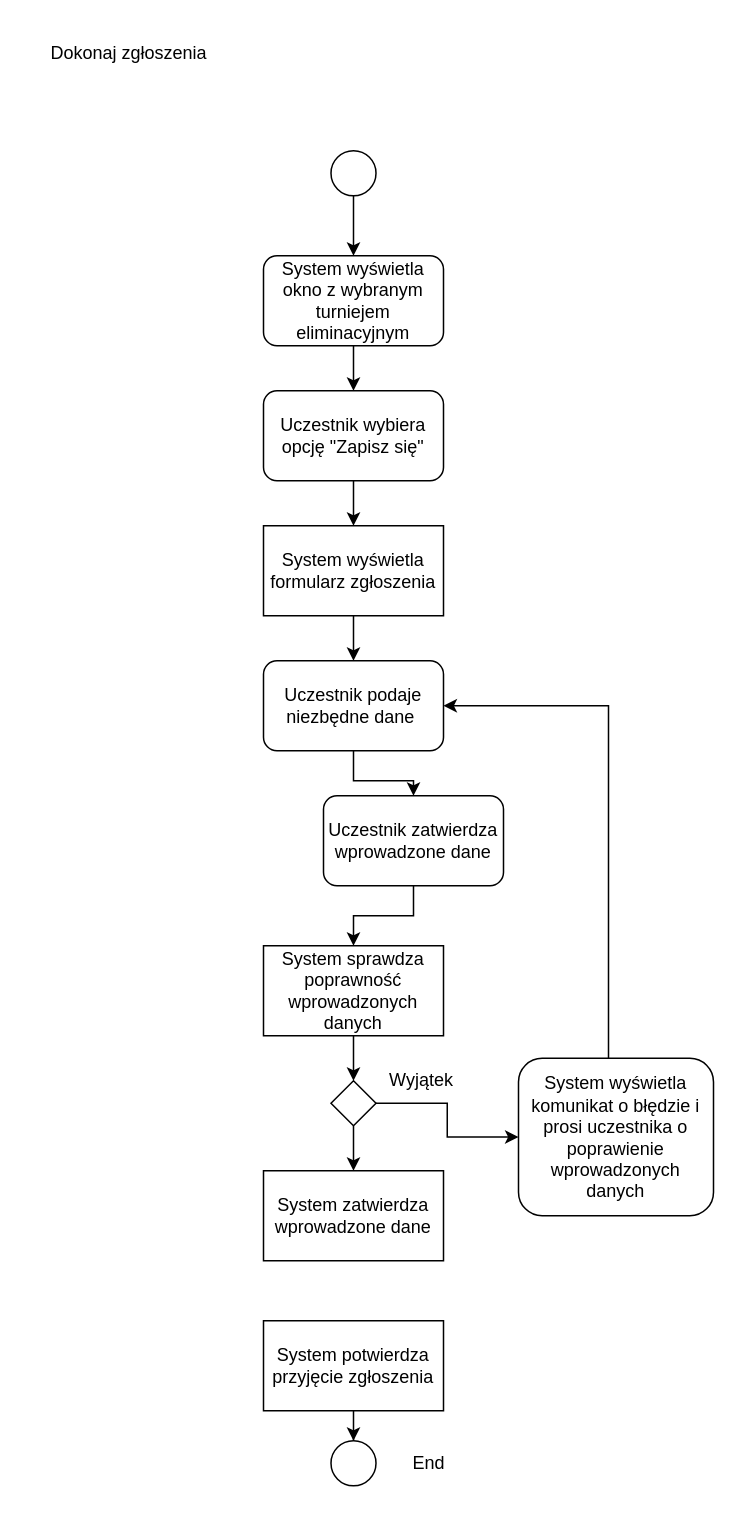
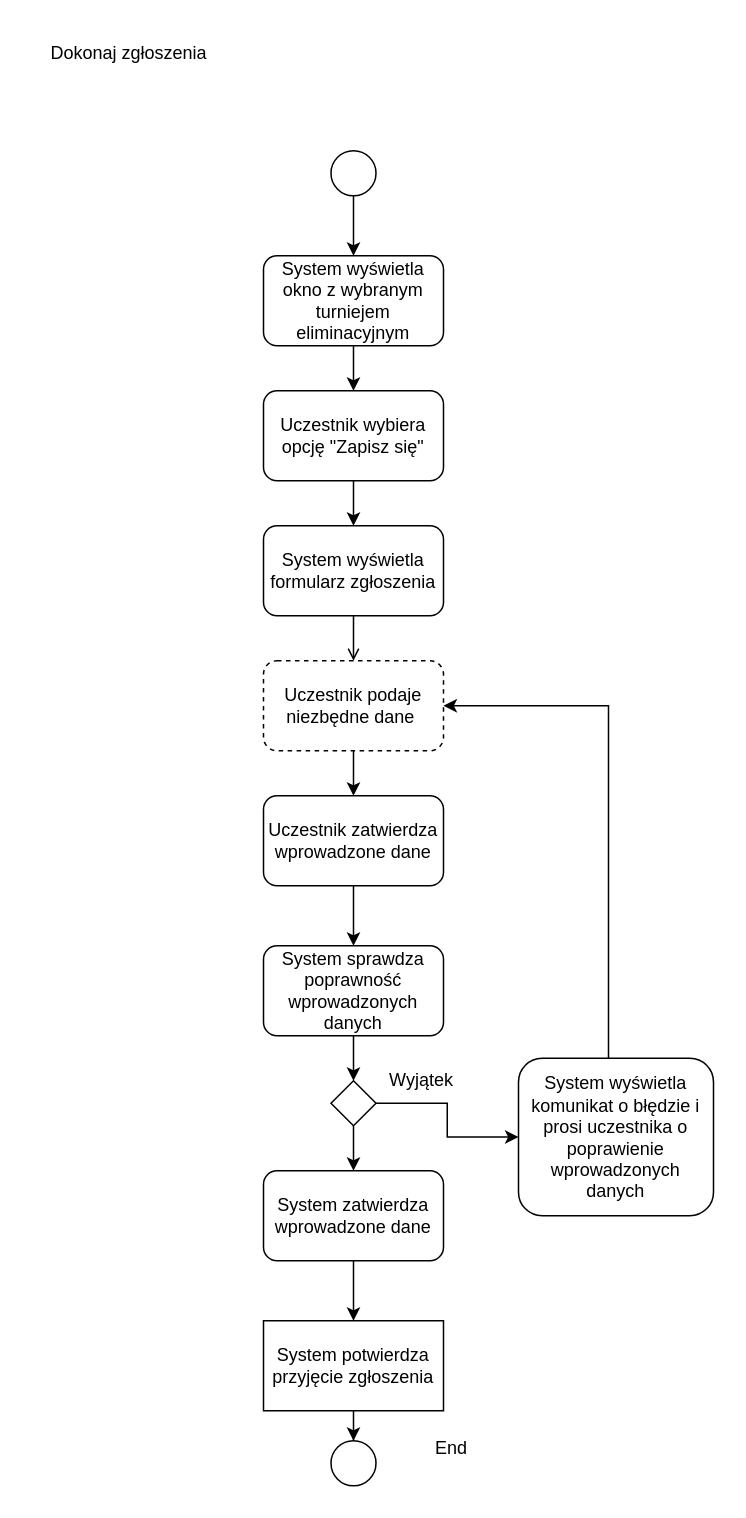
  <mxCell id="0" />
  <mxCell id="1" parent="0" />
  <mxCell id="2" value="Dokonaj zgłoszenia" style="text;html=1;align=center;verticalAlign=middle;resizable=0;points=[];autosize=1;strokeColor=none;fillColor=none;" vertex="1" parent="1"><mxGeometry x="20" y="20" width="130" height="30" as="geometry" /></mxCell>
  <mxCell id="3" value="" style="edgeStyle=orthogonalEdgeStyle;rounded=0;orthogonalLoop=1;jettySize=auto;html=1;" edge="1" parent="1" source="4" target="8"><mxGeometry relative="1" as="geometry" /></mxCell>
  <mxCell id="4" value="System wyświetla okno z wybranym turniejem eliminacyjnym" style="rounded=1;whiteSpace=wrap;html=1;" vertex="1" parent="1"><mxGeometry x="175" y="170" width="120" height="60" as="geometry" /></mxCell>
  <mxCell id="5" value="" style="edgeStyle=orthogonalEdgeStyle;rounded=0;orthogonalLoop=1;jettySize=auto;html=1;" edge="1" parent="1" source="6" target="4"><mxGeometry relative="1" as="geometry" /></mxCell>
  <mxCell id="6" value="" style="ellipse;whiteSpace=wrap;html=1;aspect=fixed;" vertex="1" parent="1"><mxGeometry x="220" y="100" width="30" height="30" as="geometry" /></mxCell>
  <mxCell id="7" value="" style="edgeStyle=orthogonalEdgeStyle;rounded=0;orthogonalLoop=1;jettySize=auto;html=1;" edge="1" parent="1" source="8" target="10"><mxGeometry relative="1" as="geometry" /></mxCell>
  <mxCell id="8" value="Uczestnik wybiera opcję &quot;Zapisz się&quot;" style="rounded=1;whiteSpace=wrap;html=1;" vertex="1" parent="1"><mxGeometry x="175" y="260" width="120" height="60" as="geometry" /></mxCell>
- <mxCell id="9" value="" style="edgeStyle=orthogonalEdgeStyle;rounded=0;orthogonalLoop=1;jettySize=auto;html=1;" edge="1" parent="1" source="10" target="12"><mxGeometry relative="1" as="geometry" /></mxCell>
- <mxCell id="10" value="System wyświetla formularz zgłoszenia" style="whiteSpace=wrap;html=1;rounded=0;" vertex="1" parent="1"><mxGeometry x="175" y="350" width="120" height="60" as="geometry" /></mxCell>
+ <mxCell id="9" value="" style="edgeStyle=orthogonalEdgeStyle;rounded=0;orthogonalLoop=1;jettySize=auto;html=1;endArrow=open;" edge="1" parent="1" source="10" target="12"><mxGeometry relative="1" as="geometry" /></mxCell>
+ <mxCell id="10" value="System wyświetla formularz zgłoszenia" style="rounded=1;whiteSpace=wrap;html=1;" vertex="1" parent="1"><mxGeometry x="175" y="350" width="120" height="60" as="geometry" /></mxCell>
  <mxCell id="11" value="" style="edgeStyle=orthogonalEdgeStyle;rounded=0;orthogonalLoop=1;jettySize=auto;html=1;" edge="1" parent="1" source="12" target="14"><mxGeometry relative="1" as="geometry" /></mxCell>
- <mxCell id="12" value="Uczestnik podaje niezbędne dane&amp;nbsp;" style="rounded=1;whiteSpace=wrap;html=1;" vertex="1" parent="1"><mxGeometry x="175" y="440" width="120" height="60" as="geometry" /></mxCell>
+ <mxCell id="12" value="Uczestnik podaje niezbędne dane&amp;nbsp;" style="rounded=1;whiteSpace=wrap;html=1;dashed=1;" vertex="1" parent="1"><mxGeometry x="175" y="440" width="120" height="60" as="geometry" /></mxCell>
  <mxCell id="13" value="" style="edgeStyle=orthogonalEdgeStyle;rounded=0;orthogonalLoop=1;jettySize=auto;html=1;" edge="1" parent="1" source="14" target="22"><mxGeometry relative="1" as="geometry" /></mxCell>
- <mxCell id="14" value="Uczestnik zatwierdza wprowadzone dane" style="rounded=1;whiteSpace=wrap;html=1;" vertex="1" parent="1"><mxGeometry x="215" y="530" width="120" height="60" as="geometry" /></mxCell>
+ <mxCell id="14" value="Uczestnik zatwierdza wprowadzone dane" style="rounded=1;whiteSpace=wrap;html=1;" vertex="1" parent="1"><mxGeometry x="175" y="530" width="120" height="60" as="geometry" /></mxCell>
  <mxCell id="15" style="edgeStyle=orthogonalEdgeStyle;rounded=0;orthogonalLoop=1;jettySize=auto;html=1;entryX=1;entryY=0.5;entryDx=0;entryDy=0;" edge="1" parent="1" source="16" target="12"><mxGeometry relative="1" as="geometry"><Array as="points"><mxPoint x="405" y="470" /></Array></mxGeometry></mxCell>
  <mxCell id="16" value="System wyświetla komunikat o błędzie i prosi uczestnika o poprawienie wprowadzonych danych" style="rounded=1;whiteSpace=wrap;html=1;" vertex="1" parent="1"><mxGeometry x="345" y="705" width="130" height="105" as="geometry" /></mxCell>
  <mxCell id="17" value="" style="edgeStyle=orthogonalEdgeStyle;rounded=0;orthogonalLoop=1;jettySize=auto;html=1;" edge="1" parent="1" source="18" target="26"><mxGeometry relative="1" as="geometry" /></mxCell>
  <mxCell id="18" value="System potwierdza przyjęcie zgłoszenia" style="whiteSpace=wrap;html=1;rounded=0;" vertex="1" parent="1"><mxGeometry x="175" y="880" width="120" height="60" as="geometry" /></mxCell>
- <mxCell id="20" value="System zatwierdza wprowadzone dane" style="whiteSpace=wrap;html=1;rounded=0;" vertex="1" parent="1"><mxGeometry x="175" y="780" width="120" height="60" as="geometry" /></mxCell>
+ <mxCell id="19" value="" style="edgeStyle=orthogonalEdgeStyle;rounded=0;orthogonalLoop=1;jettySize=auto;html=1;" edge="1" parent="1" source="20" target="18"><mxGeometry relative="1" as="geometry" /></mxCell>
+ <mxCell id="20" value="System zatwierdza wprowadzone dane" style="rounded=1;whiteSpace=wrap;html=1;" vertex="1" parent="1"><mxGeometry x="175" y="780" width="120" height="60" as="geometry" /></mxCell>
  <mxCell id="21" value="" style="edgeStyle=orthogonalEdgeStyle;rounded=0;orthogonalLoop=1;jettySize=auto;html=1;" edge="1" parent="1" source="22" target="25"><mxGeometry relative="1" as="geometry" /></mxCell>
- <mxCell id="22" value="System sprawdza poprawność wprowadzonych danych" style="whiteSpace=wrap;html=1;rounded=0;" vertex="1" parent="1"><mxGeometry x="175" y="630" width="120" height="60" as="geometry" /></mxCell>
+ <mxCell id="22" value="System sprawdza poprawność wprowadzonych danych" style="rounded=1;whiteSpace=wrap;html=1;" vertex="1" parent="1"><mxGeometry x="175" y="630" width="120" height="60" as="geometry" /></mxCell>
  <mxCell id="23" value="" style="edgeStyle=orthogonalEdgeStyle;rounded=0;orthogonalLoop=1;jettySize=auto;html=1;" edge="1" parent="1" source="25" target="20"><mxGeometry relative="1" as="geometry" /></mxCell>
  <mxCell id="24" value="" style="edgeStyle=orthogonalEdgeStyle;rounded=0;orthogonalLoop=1;jettySize=auto;html=1;" edge="1" parent="1" source="25" target="16"><mxGeometry relative="1" as="geometry" /></mxCell>
  <mxCell id="25" value="" style="rhombus;whiteSpace=wrap;html=1;" vertex="1" parent="1"><mxGeometry x="220" y="720" width="30" height="30" as="geometry" /></mxCell>
  <mxCell id="26" value="" style="ellipse;whiteSpace=wrap;html=1;aspect=fixed;" vertex="1" parent="1"><mxGeometry x="220" y="960" width="30" height="30" as="geometry" /></mxCell>
- <mxCell id="27" value="End" style="text;html=1;align=center;verticalAlign=middle;resizable=0;points=[];autosize=1;strokeColor=none;fillColor=none;" vertex="1" parent="1"><mxGeometry x="265" y="960" width="40" height="30" as="geometry" /></mxCell>
+ <mxCell id="27" value="End" style="text;html=1;align=center;verticalAlign=middle;resizable=0;points=[];autosize=1;strokeColor=none;fillColor=none;" vertex="1" parent="1"><mxGeometry x="280" y="950" width="40" height="30" as="geometry" /></mxCell>
  <mxCell id="28" value="Wyjątek" style="text;html=1;align=center;verticalAlign=middle;resizable=0;points=[];autosize=1;strokeColor=none;fillColor=none;" vertex="1" parent="1"><mxGeometry x="245" y="705" width="70" height="30" as="geometry" /></mxCell>
